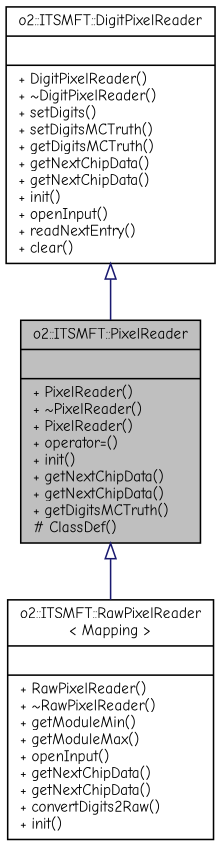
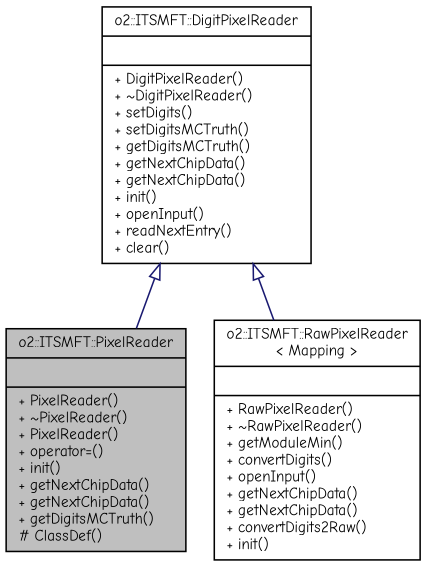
  digraph {
    fontname="Comic Neue"
    node [color=black fontname="Comic Neue" fontsize=10 shape=record]
    edge [arrowtail=onormal color=midnightblue dir=back fontname="Comic Neue" fontsize=10 labelfontname=Helvetica labelfontsize=10 style=solid]
    n1 [fillcolor=grey75 fontcolor=black height=0.2 label="{o2::ITSMFT::PixelReader\n||+ PixelReader()\l+ ~PixelReader()\l+ PixelReader()\l+ operator=()\l+ init()\l+ getNextChipData()\l+ getNextChipData()\l+ getDigitsMCTruth()\l# ClassDef()\l}" style=filled width=0.4]
-   n2 [height=0.2 label="{o2::ITSMFT::RawPixelReader\l\< Mapping \>\n||+ RawPixelReader()\l+ ~RawPixelReader()\l+ getModuleMin()\l+ getModuleMax()\l+ openInput()\l+ getNextChipData()\l+ getNextChipData()\l+ convertDigits2Raw()\l+ init()\l}" width=0.4]
+   n2 [height=0.2 label="{o2::ITSMFT::RawPixelReader\l\< Mapping \>\n||+ RawPixelReader()\l+ ~RawPixelReader()\l+ getModuleMin()\l+ convertDigits()\l+ openInput()\l+ getNextChipData()\l+ getNextChipData()\l+ convertDigits2Raw()\l+ init()\l}" width=0.4]
    n3 [height=0.2 label="{o2::ITSMFT::DigitPixelReader\n||+ DigitPixelReader()\l+ ~DigitPixelReader()\l+ setDigits()\l+ setDigitsMCTruth()\l+ getDigitsMCTruth()\l+ getNextChipData()\l+ getNextChipData()\l+ init()\l+ openInput()\l+ readNextEntry()\l+ clear()\l}" width=0.4]
-   n1 -> n2
+   n3 -> n2
    n3 -> n1
  }
